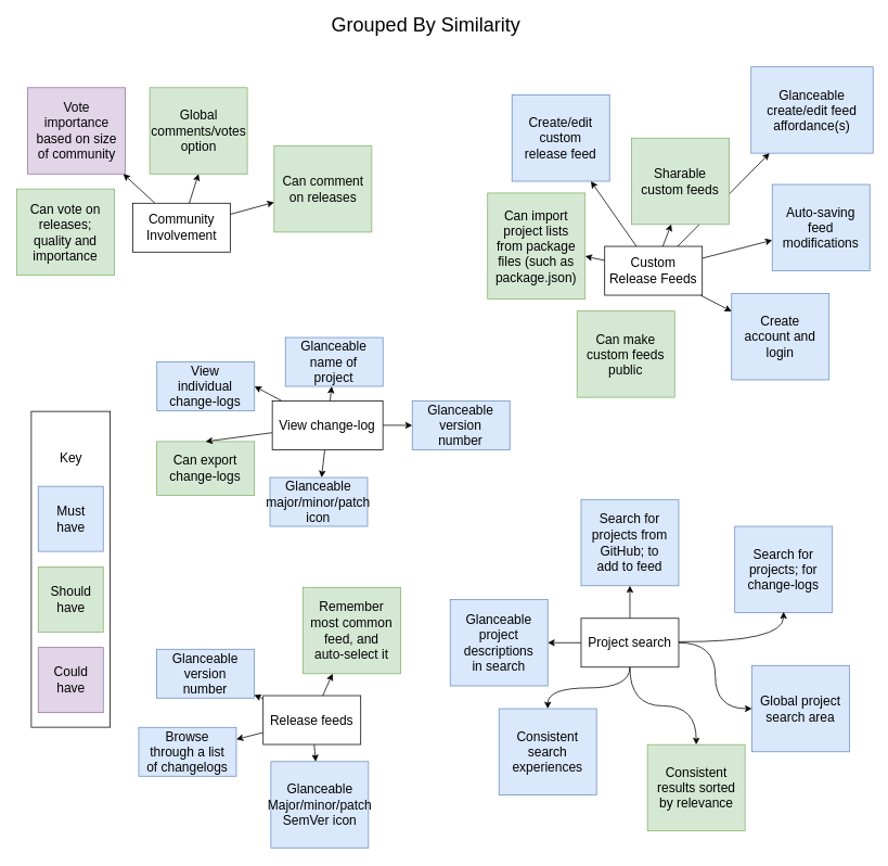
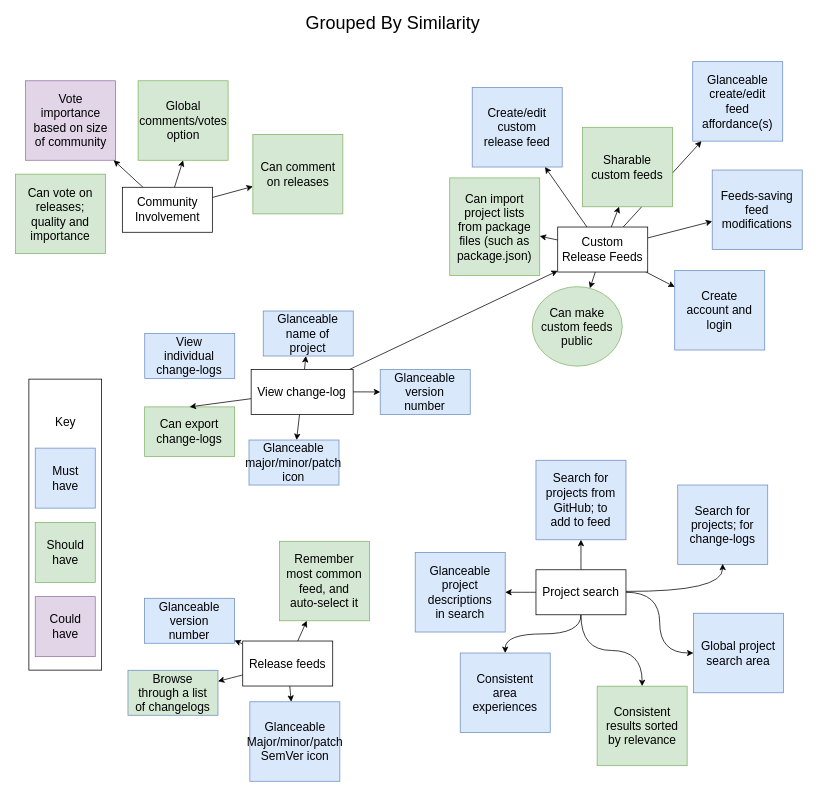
  <mxCell id="0" />
  <mxCell id="1" parent="0" />
- <mxCell id="2" value="Browse through a list of changelogs" style="rounded=0;whiteSpace=wrap;html=1;fontSize=16;fillColor=#dae8fc;strokeColor=#6c8ebf;spacing=10;" vertex="1" parent="1"><mxGeometry x="170.125" y="893.2" width="120" height="60" as="geometry" /></mxCell>
+ <mxCell id="2" value="Browse through a list of changelogs" style="rounded=0;whiteSpace=wrap;html=1;fontSize=16;fillColor=#d5e8d4;strokeColor=#6c8ebf;spacing=10;" vertex="1" parent="1"><mxGeometry x="170.125" y="893.2" width="120" height="60" as="geometry" /></mxCell>
  <mxCell id="3" value="Glanceable version number" style="rounded=0;whiteSpace=wrap;html=1;fontSize=16;fillColor=#dae8fc;strokeColor=#6c8ebf;spacing=10;" vertex="1" parent="1"><mxGeometry x="192.125" y="797.2" width="120" height="60" as="geometry" /></mxCell>
  <mxCell id="4" value="Glanceable Major/minor/patch SemVer icon" style="rounded=0;whiteSpace=wrap;html=1;fontSize=16;fillColor=#dae8fc;strokeColor=#6c8ebf;spacing=10;" vertex="1" parent="1"><mxGeometry x="332.625" y="935.2" width="120" height="106" as="geometry" /></mxCell>
  <mxCell id="5" value="&lt;div&gt;Create/edit custom release feed&lt;/div&gt;" style="rounded=0;whiteSpace=wrap;html=1;fontSize=16;fillColor=#dae8fc;strokeColor=#6c8ebf;spacing=10;" vertex="1" parent="1"><mxGeometry x="629.125" y="116.2" width="120" height="106" as="geometry" /></mxCell>
  <mxCell id="6" value="Create account and login" style="rounded=0;whiteSpace=wrap;html=1;fontSize=16;fillColor=#dae8fc;strokeColor=#6c8ebf;spacing=10;" vertex="1" parent="1"><mxGeometry x="899.125" y="360.2" width="120" height="106" as="geometry" /></mxCell>
  <mxCell id="7" value="Search for projects from GitHub; to add to feed" style="rounded=0;whiteSpace=wrap;html=1;fontSize=16;fillColor=#dae8fc;strokeColor=#6c8ebf;spacing=10;" vertex="1" parent="1"><mxGeometry x="714.125" y="613.2" width="120" height="106" as="geometry" /></mxCell>
  <mxCell id="8" value="Glanceable project descriptions in search" style="rounded=0;whiteSpace=wrap;html=1;fontSize=16;fillColor=#dae8fc;strokeColor=#6c8ebf;spacing=10;" vertex="1" parent="1"><mxGeometry x="553.125" y="736.2" width="120" height="106" as="geometry" /></mxCell>
- <mxCell id="9" value="Glanceable create/edit feed affordance(s)" style="rounded=0;whiteSpace=wrap;html=1;fontSize=16;fillColor=#dae8fc;strokeColor=#6c8ebf;spacing=10;" vertex="1" parent="1"><mxGeometry x="923.125" y="81.7" width="150" height="106" as="geometry" /></mxCell>
+ <mxCell id="9" value="Glanceable create/edit feed affordance(s)" style="rounded=0;whiteSpace=wrap;html=1;fontSize=16;fillColor=#dae8fc;strokeColor=#6c8ebf;spacing=10;" vertex="1" parent="1"><mxGeometry x="923.125" y="81.7" width="120" height="106" as="geometry" /></mxCell>
  <mxCell id="10" value="Remember most common feed, and auto-select it" style="rounded=0;whiteSpace=wrap;html=1;fontSize=16;fillColor=#d5e8d4;strokeColor=#82b366;spacing=10;" vertex="1" parent="1"><mxGeometry x="372.125" y="721.2" width="120" height="106" as="geometry" /></mxCell>
  <mxCell id="11" value="" style="rounded=0;whiteSpace=wrap;html=1;fontSize=16;" vertex="1" parent="1"><mxGeometry x="38" y="505" width="97" height="388" as="geometry" /></mxCell>
  <mxCell id="12" value="Key" style="text;html=1;strokeColor=none;fillColor=none;align=center;verticalAlign=middle;whiteSpace=wrap;rounded=0;fontSize=16;" vertex="1" parent="1"><mxGeometry x="66.5" y="552" width="40" height="20" as="geometry" /></mxCell>
  <mxCell id="13" value="Must have" style="whiteSpace=wrap;html=1;aspect=fixed;fontSize=16;spacing=10;fillColor=#dae8fc;strokeColor=#6c8ebf;" vertex="1" parent="1"><mxGeometry x="46.5" y="597" width="80" height="80" as="geometry" /></mxCell>
  <mxCell id="14" value="Should have" style="whiteSpace=wrap;html=1;aspect=fixed;fontSize=16;spacing=10;fillColor=#d5e8d4;strokeColor=#82b366;" vertex="1" parent="1"><mxGeometry x="46.5" y="696" width="80" height="80" as="geometry" /></mxCell>
  <mxCell id="15" value="Could have" style="whiteSpace=wrap;html=1;aspect=fixed;fontSize=16;spacing=10;fillColor=#e1d5e7;strokeColor=#9673a6;" vertex="1" parent="1"><mxGeometry x="46.5" y="795" width="80" height="80" as="geometry" /></mxCell>
- <mxCell id="16" value="Can make custom feeds public" style="rounded=0;whiteSpace=wrap;html=1;fontSize=16;fillColor=#d5e8d4;strokeColor=#82b366;spacing=10;" vertex="1" parent="1"><mxGeometry x="709.125" y="381.7" width="120" height="106" as="geometry" /></mxCell>
+ <mxCell id="16" value="Can make custom feeds public" style="ellipse;whiteSpace=wrap;html=1;fontSize=16;fillColor=#d5e8d4;strokeColor=#82b366;spacing=10;" vertex="1" parent="1"><mxGeometry x="709.125" y="381.7" width="120" height="106" as="geometry" /></mxCell>
  <mxCell id="17" value="Can comment on releases" style="rounded=0;whiteSpace=wrap;html=1;fontSize=16;fillColor=#d5e8d4;strokeColor=#82b366;spacing=10;" vertex="1" parent="1"><mxGeometry x="336.625" y="178.7" width="120" height="106" as="geometry" /></mxCell>
  <mxCell id="18" value="Can vote on releases; quality and importance" style="rounded=0;whiteSpace=wrap;html=1;fontSize=16;fillColor=#d5e8d4;strokeColor=#82b366;spacing=10;" vertex="1" parent="1"><mxGeometry x="20.125" y="231.7" width="120" height="106" as="geometry" /></mxCell>
  <mxCell id="19" value="Vote importance based on size of community" style="rounded=0;whiteSpace=wrap;html=1;fontSize=16;fillColor=#e1d5e7;strokeColor=#9673a6;spacing=10;" vertex="1" parent="1"><mxGeometry x="33.625" y="107.2" width="120" height="106" as="geometry" /></mxCell>
  <mxCell id="20" style="edgeStyle=orthogonalEdgeStyle;orthogonalLoop=1;jettySize=auto;html=1;fontSize=16;curved=1;noEdgeStyle=1;" edge="1" parent="1" source="24" target="4"><mxGeometry relative="1" as="geometry" /></mxCell>
  <mxCell id="21" style="edgeStyle=orthogonalEdgeStyle;curved=1;orthogonalLoop=1;jettySize=auto;html=1;fontSize=16;noEdgeStyle=1;" edge="1" parent="1" source="24" target="2"><mxGeometry relative="1" as="geometry" /></mxCell>
  <mxCell id="22" style="edgeStyle=orthogonalEdgeStyle;curved=1;orthogonalLoop=1;jettySize=auto;html=1;fontSize=16;noEdgeStyle=1;" edge="1" parent="1" source="24" target="3"><mxGeometry relative="1" as="geometry" /></mxCell>
  <mxCell id="23" style="edgeStyle=orthogonalEdgeStyle;curved=1;orthogonalLoop=1;jettySize=auto;html=1;fontSize=16;noEdgeStyle=1;" edge="1" parent="1" source="24" target="10"><mxGeometry relative="1" as="geometry" /></mxCell>
  <mxCell id="24" value="Release feeds" style="rounded=0;whiteSpace=wrap;html=1;fontSize=16;" vertex="1" parent="1"><mxGeometry x="323.125" y="854.2" width="120" height="60" as="geometry" /></mxCell>
  <mxCell id="25" style="orthogonalLoop=1;jettySize=auto;html=1;fontSize=16;" edge="1" parent="1" source="32" target="9"><mxGeometry relative="1" as="geometry" /></mxCell>
  <mxCell id="26" style="orthogonalLoop=1;jettySize=auto;html=1;fontSize=16;" edge="1" parent="1" source="32" target="6"><mxGeometry relative="1" as="geometry" /></mxCell>
  <mxCell id="27" style="orthogonalLoop=1;jettySize=auto;html=1;fontSize=16;" edge="1" parent="1" source="32" target="60"><mxGeometry relative="1" as="geometry" /></mxCell>
  <mxCell id="28" style="orthogonalLoop=1;jettySize=auto;html=1;fontSize=16;" edge="1" parent="1" source="32" target="5"><mxGeometry relative="1" as="geometry" /></mxCell>
+ <mxCell id="29" style="orthogonalLoop=1;jettySize=auto;html=1;fontSize=16;" edge="1" parent="1" source="32" target="16"><mxGeometry relative="1" as="geometry" /></mxCell>
  <mxCell id="30" style="orthogonalLoop=1;jettySize=auto;html=1;fontSize=16;entryX=0.407;entryY=0.998;entryDx=0;entryDy=0;entryPerimeter=0;" edge="1" parent="1" source="32" target="62"><mxGeometry relative="1" as="geometry"><mxPoint x="680" y="130" as="targetPoint" /></mxGeometry></mxCell>
  <mxCell id="31" style="orthogonalLoop=1;jettySize=auto;html=1;fontSize=16;" edge="1" parent="1" source="32" target="61"><mxGeometry relative="1" as="geometry" /></mxCell>
  <mxCell id="32" value="Custom Release Feeds" style="rounded=0;whiteSpace=wrap;html=1;fontSize=16;" vertex="1" parent="1"><mxGeometry x="743.125" y="302.2" width="120" height="60" as="geometry" /></mxCell>
  <mxCell id="33" style="orthogonalLoop=1;jettySize=auto;html=1;fontSize=16;" edge="1" parent="1" source="36" target="17"><mxGeometry relative="1" as="geometry" /></mxCell>
  <mxCell id="34" style="orthogonalLoop=1;jettySize=auto;html=1;entryX=0.5;entryY=1;entryDx=0;entryDy=0;fontSize=16;" edge="1" parent="1" source="36" target="63"><mxGeometry relative="1" as="geometry" /></mxCell>
  <mxCell id="35" style="orthogonalLoop=1;jettySize=auto;html=1;fontSize=16;" edge="1" parent="1" source="36" target="19"><mxGeometry relative="1" as="geometry" /></mxCell>
  <mxCell id="36" value="Community Involvement" style="rounded=0;whiteSpace=wrap;html=1;fontSize=16;" vertex="1" parent="1"><mxGeometry x="162.625" y="249.2" width="120" height="60" as="geometry" /></mxCell>
  <mxCell id="37" value="&lt;font style=&quot;font-size: 24px&quot;&gt;Grouped By Similarity&lt;br&gt;&lt;/font&gt;" style="text;html=1;strokeColor=none;fillColor=none;align=center;verticalAlign=middle;whiteSpace=wrap;rounded=0;fontSize=16;" vertex="1" parent="1"><mxGeometry x="392.5" y="20" width="261" height="20" as="geometry" /></mxCell>
  <mxCell id="38" value="Search for projects; for change-logs" style="rounded=0;whiteSpace=wrap;html=1;fontSize=16;fillColor=#dae8fc;strokeColor=#6c8ebf;spacing=10;" vertex="1" parent="1"><mxGeometry x="903.125" y="646.2" width="120" height="106" as="geometry" /></mxCell>
  <mxCell id="39" value="Global project search area" style="rounded=0;whiteSpace=wrap;html=1;fontSize=16;fillColor=#dae8fc;strokeColor=#6c8ebf;spacing=10;" vertex="1" parent="1"><mxGeometry x="924.125" y="817.2" width="120" height="106" as="geometry" /></mxCell>
- <mxCell id="40" value="Consistent search experiences" style="rounded=0;whiteSpace=wrap;html=1;fontSize=16;fillColor=#dae8fc;strokeColor=#6c8ebf;spacing=10;" vertex="1" parent="1"><mxGeometry x="613.125" y="870.2" width="120" height="106" as="geometry" /></mxCell>
+ <mxCell id="40" value="Consistent area experiences" style="rounded=0;whiteSpace=wrap;html=1;fontSize=16;fillColor=#dae8fc;strokeColor=#6c8ebf;spacing=10;" vertex="1" parent="1"><mxGeometry x="613.125" y="870.2" width="120" height="106" as="geometry" /></mxCell>
  <mxCell id="41" style="orthogonalLoop=1;jettySize=auto;html=1;fontSize=16;strokeColor=#000000;edgeStyle=orthogonalEdgeStyle;curved=1;" edge="1" parent="1"><mxGeometry relative="1" as="geometry"><mxPoint x="834.125" y="788" as="sourcePoint" /><mxPoint x="963" y="751.2" as="targetPoint" /></mxGeometry></mxCell>
  <mxCell id="42" style="edgeStyle=orthogonalEdgeStyle;curved=1;orthogonalLoop=1;jettySize=auto;html=1;fontSize=16;" edge="1" parent="1" source="47" target="39"><mxGeometry relative="1" as="geometry" /></mxCell>
  <mxCell id="43" style="edgeStyle=orthogonalEdgeStyle;curved=1;orthogonalLoop=1;jettySize=auto;html=1;fontSize=16;" edge="1" parent="1" source="47" target="40"><mxGeometry relative="1" as="geometry" /></mxCell>
  <mxCell id="44" style="edgeStyle=orthogonalEdgeStyle;curved=1;orthogonalLoop=1;jettySize=auto;html=1;fontSize=16;" edge="1" parent="1" source="47" target="8"><mxGeometry relative="1" as="geometry" /></mxCell>
  <mxCell id="45" style="edgeStyle=orthogonalEdgeStyle;curved=1;orthogonalLoop=1;jettySize=auto;html=1;fontSize=16;" edge="1" parent="1" source="47" target="7"><mxGeometry relative="1" as="geometry" /></mxCell>
  <mxCell id="46" style="edgeStyle=orthogonalEdgeStyle;curved=1;orthogonalLoop=1;jettySize=auto;html=1;entryX=0.5;entryY=0;entryDx=0;entryDy=0;strokeColor=#000000;fontSize=16;" edge="1" parent="1" source="47" target="48"><mxGeometry relative="1" as="geometry" /></mxCell>
  <mxCell id="47" value="Project search" style="rounded=0;whiteSpace=wrap;html=1;fontSize=16;" vertex="1" parent="1"><mxGeometry x="714.125" y="759.2" width="120" height="60" as="geometry" /></mxCell>
  <mxCell id="48" value="Consistent results sorted by relevance" style="rounded=0;whiteSpace=wrap;html=1;fontSize=16;fillColor=#d5e8d4;strokeColor=#82b366;spacing=10;" vertex="1" parent="1"><mxGeometry x="795.696" y="914.414" width="120" height="106" as="geometry" /></mxCell>
  <mxCell id="49" value="Can export change-logs" style="rounded=0;whiteSpace=wrap;html=1;fontSize=16;fillColor=#d5e8d4;strokeColor=#82b366;spacing=10;" vertex="1" parent="1"><mxGeometry x="192.357" y="542" width="120" height="66" as="geometry" /></mxCell>
  <mxCell id="50" value="View individual change-logs" style="rounded=0;whiteSpace=wrap;html=1;fontSize=16;fillColor=#dae8fc;strokeColor=#6c8ebf;spacing=10;" vertex="1" parent="1"><mxGeometry x="192.482" y="444.2" width="120" height="60" as="geometry" /></mxCell>
  <mxCell id="51" style="orthogonalLoop=1;jettySize=auto;html=1;entryX=0.5;entryY=0;entryDx=0;entryDy=0;strokeColor=#000000;fontSize=16;" edge="1" parent="1" source="56" target="49"><mxGeometry relative="1" as="geometry" /></mxCell>
- <mxCell id="52" style="orthogonalLoop=1;jettySize=auto;html=1;entryX=1;entryY=0.5;entryDx=0;entryDy=0;strokeColor=#000000;fontSize=16;" edge="1" parent="1" source="56" target="50"><mxGeometry relative="1" as="geometry" /></mxCell>
+ <mxCell id="52" style="orthogonalLoop=1;jettySize=auto;html=1;strokeColor=#000000;fontSize=16;" edge="1" parent="1" source="56" target="32"><mxGeometry relative="1" as="geometry" /></mxCell>
  <mxCell id="53" style="orthogonalLoop=1;jettySize=auto;html=1;strokeColor=#000000;fontSize=16;" edge="1" parent="1" source="56" target="57"><mxGeometry relative="1" as="geometry" /></mxCell>
  <mxCell id="54" style="edgeStyle=orthogonalEdgeStyle;curved=1;orthogonalLoop=1;jettySize=auto;html=1;strokeColor=#000000;fontSize=16;" edge="1" parent="1" source="56" target="58"><mxGeometry relative="1" as="geometry" /></mxCell>
  <mxCell id="55" style="orthogonalLoop=1;jettySize=auto;html=1;strokeColor=#000000;fontSize=16;" edge="1" parent="1" source="56" target="59"><mxGeometry relative="1" as="geometry" /></mxCell>
  <mxCell id="56" value="View change-log" style="rounded=0;whiteSpace=wrap;html=1;fontSize=16;" vertex="1" parent="1"><mxGeometry x="334.357" y="492" width="136" height="60" as="geometry" /></mxCell>
  <mxCell id="57" value="Glanceable name of project" style="rounded=0;whiteSpace=wrap;html=1;fontSize=16;fillColor=#dae8fc;strokeColor=#6c8ebf;spacing=10;" vertex="1" parent="1"><mxGeometry x="350.482" y="414.2" width="120" height="60" as="geometry" /></mxCell>
  <mxCell id="58" value="Glanceable version number" style="rounded=0;whiteSpace=wrap;html=1;fontSize=16;fillColor=#dae8fc;strokeColor=#6c8ebf;spacing=10;" vertex="1" parent="1"><mxGeometry x="506.482" y="492.2" width="120" height="60" as="geometry" /></mxCell>
  <mxCell id="59" value="Glanceable major/minor/patch icon" style="rounded=0;whiteSpace=wrap;html=1;fontSize=16;fillColor=#dae8fc;strokeColor=#6c8ebf;spacing=10;" vertex="1" parent="1"><mxGeometry x="331.482" y="586.2" width="120" height="60" as="geometry" /></mxCell>
- <mxCell id="60" value="Auto-saving feed modifications " style="rounded=0;whiteSpace=wrap;html=1;fontSize=16;fillColor=#dae8fc;strokeColor=#6c8ebf;spacing=10;" vertex="1" parent="1"><mxGeometry x="949.125" y="226.2" width="120" height="106" as="geometry" /></mxCell>
+ <mxCell id="60" value="Feeds-saving feed modifications " style="rounded=0;whiteSpace=wrap;html=1;fontSize=16;fillColor=#dae8fc;strokeColor=#6c8ebf;spacing=10;" vertex="1" parent="1"><mxGeometry x="949.125" y="226.2" width="120" height="106" as="geometry" /></mxCell>
  <mxCell id="61" value="Can import project lists from package files (such as package.json)" style="rounded=0;whiteSpace=wrap;html=1;fontSize=16;fillColor=#d5e8d4;strokeColor=#82b366;spacing=10;" vertex="1" parent="1"><mxGeometry x="599.125" y="236.7" width="120" height="130" as="geometry" /></mxCell>
  <mxCell id="62" value="Sharable custom feeds" style="rounded=0;whiteSpace=wrap;html=1;fontSize=16;fillColor=#d5e8d4;strokeColor=#82b366;spacing=10;" vertex="1" parent="1"><mxGeometry x="776.125" y="169.2" width="120" height="106" as="geometry" /></mxCell>
  <mxCell id="63" value="Global comments/votes option" style="rounded=0;whiteSpace=wrap;html=1;fontSize=16;fillColor=#d5e8d4;strokeColor=#82b366;spacing=10;" vertex="1" parent="1"><mxGeometry x="183.625" y="107.2" width="120" height="106" as="geometry" /></mxCell>
